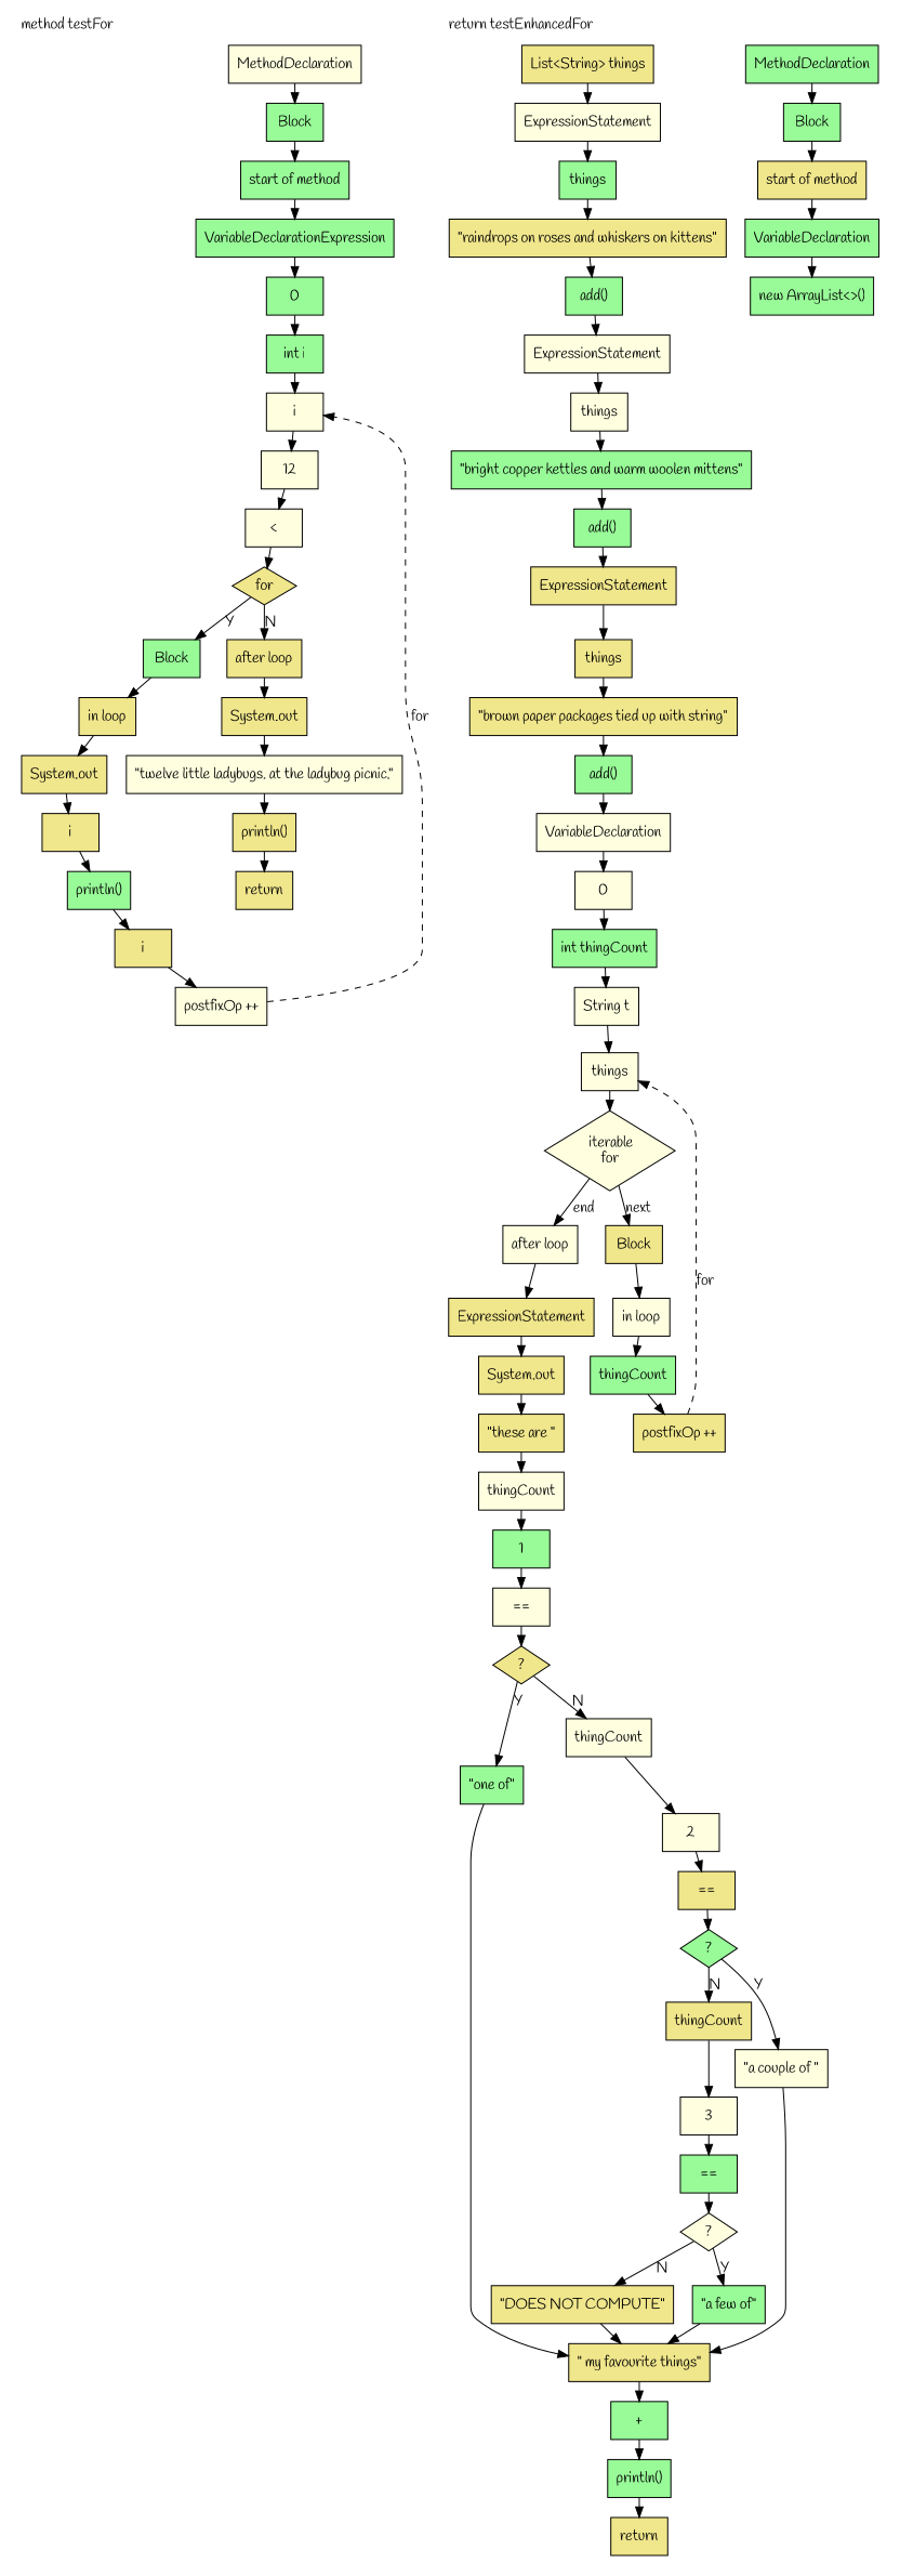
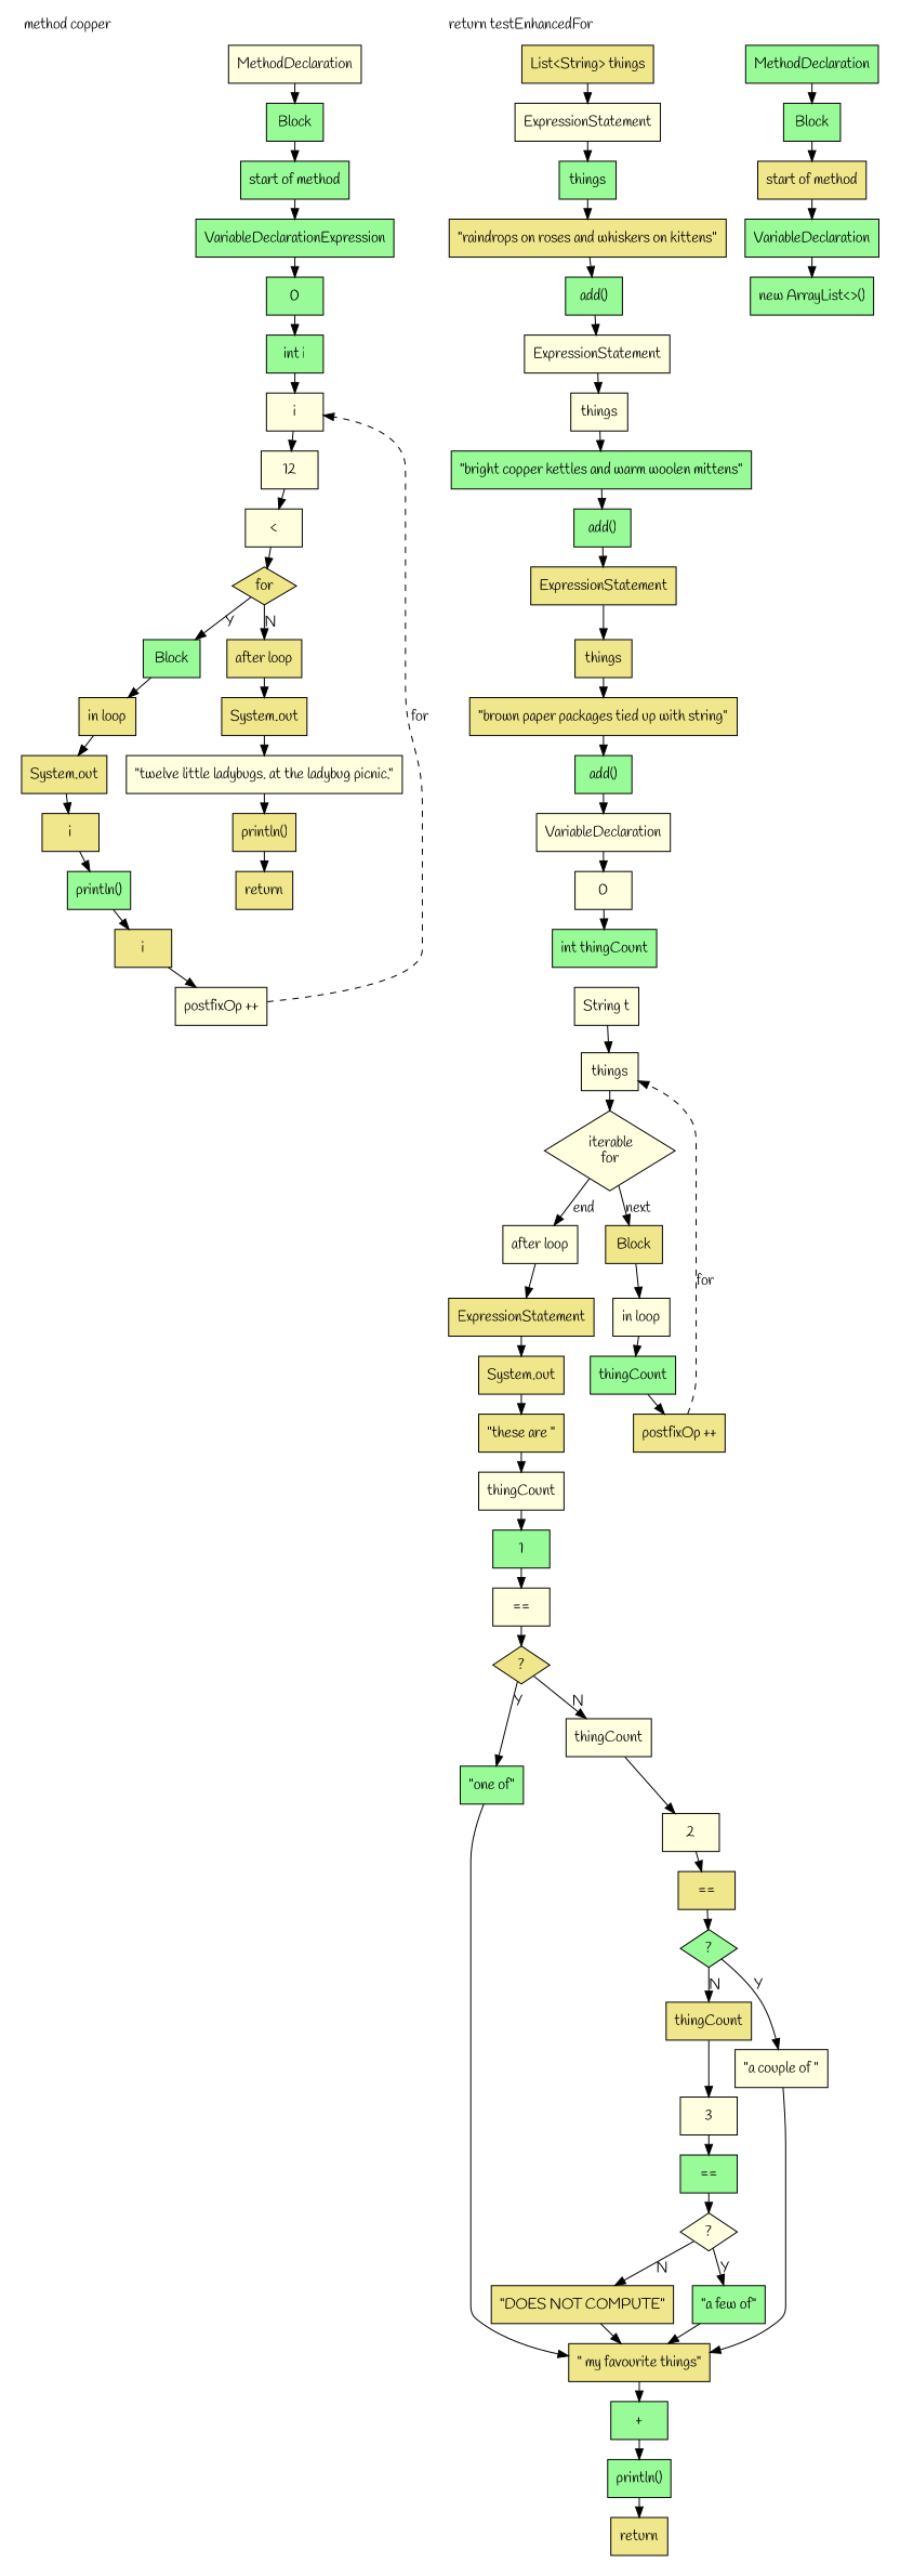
  digraph {
    compound=true
    fontname=Handlee
    node [fillcolor=khaki fontname=Handlee shape=rect style=filled]
    edge [fontname=Handlee]
    n1 [fillcolor=lightyellow label=MethodDeclaration]
    n2 [fillcolor=palegreen label=Block]
    n3 [fillcolor=palegreen label="start of method"]
    n4 [label=for shape=diamond]
    n5 [fillcolor=palegreen label=VariableDeclarationExpression]
    n6 [fillcolor=palegreen label="int i"]
    n7 [fillcolor=palegreen label=0]
    n8 [fillcolor=lightyellow label="<"]
    n9 [fillcolor=lightyellow label=i]
    n10 [fillcolor=lightyellow label=12]
    n11 [fillcolor=lightyellow label="postfixOp ++"]
    n12 [label=i]
    n13 [fillcolor=palegreen label=Block]
    n14 [label="in loop"]
    n15 [fillcolor=palegreen label="println()"]
    n16 [label="System.out"]
    n17 [label=i]
    n18 [label="after loop"]
    n19 [label="println()"]
    n20 [label="System.out"]
    n21 [fillcolor=lightyellow label="\"twelve little ladybugs. at the ladybug picnic.\""]
    n22 [label=return]
    n23 [fillcolor=palegreen label=MethodDeclaration]
    n24 [fillcolor=palegreen label=Block]
    n25 [label="start of method"]
    n26 [fillcolor=palegreen label=VariableDeclaration]
    n27 [label="List<String> things"]
    n28 [fillcolor=palegreen label="new ArrayList<>()"]
    n29 [fillcolor=lightyellow label=ExpressionStatement]
    n30 [fillcolor=palegreen label="add()"]
    n31 [fillcolor=palegreen label=things]
    n32 [label="\"raindrops on roses and whiskers on kittens\""]
    n33 [fillcolor=lightyellow label=ExpressionStatement]
    n34 [fillcolor=palegreen label="add()"]
    n35 [fillcolor=lightyellow label=things]
    n36 [fillcolor=palegreen label="\"bright copper kettles and warm woolen mittens\""]
    n37 [label=ExpressionStatement]
    n38 [fillcolor=palegreen label="add()"]
    n39 [label=things]
    n40 [label="\"brown paper packages tied up with string\""]
    n41 [fillcolor=lightyellow label=VariableDeclaration]
    n42 [fillcolor=palegreen label="int thingCount"]
    n43 [fillcolor=lightyellow label=0]
    n44 [fillcolor=lightyellow label=" iterable\nfor" shape=diamond]
    n45 [fillcolor=lightyellow label="String t"]
    n46 [fillcolor=lightyellow label=things]
    n47 [label=Block]
    n48 [fillcolor=lightyellow label="in loop"]
    n49 [label="postfixOp ++"]
    n50 [fillcolor=palegreen label=thingCount]
    n51 [fillcolor=lightyellow label="after loop"]
    n52 [label=ExpressionStatement]
    n53 [fillcolor=palegreen label="println()"]
    n54 [label="System.out"]
    n55 [fillcolor=palegreen label="+"]
    n56 [label="\"these are \""]
    n57 [label="?" shape=diamond]
    n58 [fillcolor=lightyellow label="=="]
    n59 [fillcolor=lightyellow label=thingCount]
    n60 [fillcolor=palegreen label=1]
    n61 [fillcolor=palegreen label="\"one of\""]
    n62 [fillcolor=palegreen label="?" shape=diamond]
    n63 [label="=="]
    n64 [fillcolor=lightyellow label=thingCount]
    n65 [fillcolor=lightyellow label=2]
    n66 [fillcolor=lightyellow label="\"a couple of \""]
    n67 [fillcolor=lightyellow label="?" shape=diamond]
    n68 [fillcolor=palegreen label="=="]
    n69 [label=thingCount]
    n70 [fillcolor=lightyellow label=3]
    n71 [fillcolor=palegreen label="\"a few of\""]
    n72 [label="\"DOES NOT COMPUTE\""]
    n73 [label="\" my favourite things\""]
    n74 [label=return]
    subgraph cluster_1 {
-     label="method testFor"
+     label="method copper"
      labeljust=l
      pencolor=transparent
      ranksep=0.5
      n1
      n2
      n3
      n4
      n5
      n6
      n7
      n8
      n9
      n10
      n11
      n12
      n13
      n14
      n15
      n16
      n17
      n18
      n19
      n20
      n21
      n22
    }
    subgraph cluster_2 {
      label="return testEnhancedFor"
      labeljust=l
      pencolor=transparent
      ranksep=0.5
      n23
      n24
      n25
      n26
      n27
      n28
      n29
      n30
      n31
      n32
      n33
      n34
      n35
      n36
      n37
      n38
      n39
      n40
      n41
      n42
      n43
      n44
      n45
      n46
      n47
      n48
      n49
      n50
      n51
      n52
      n53
      n54
      n55
      n56
      n57
      n58
      n59
      n60
      n61
      n62
      n63
      n64
      n65
      n66
      n67
      n68
      n69
      n70
      n71
      n72
      n73
      n74
    }
    n1 -> n2
    n2 -> n3
    n3 -> n5
    n4 -> n13 [label=Y]
    n4 -> n18 [label=N]
    n5 -> n7
    n6 -> n9
    n7 -> n6
    n8 -> n4
    n9 -> n10
    n10 -> n8
    n11 -> n9 [label=for style=dashed]
    n12 -> n11
    n13 -> n14
    n14 -> n16
    n15 -> n12
    n16 -> n17
    n17 -> n15
    n18 -> n20
    n19 -> n22
    n20 -> n21
    n21 -> n19
    n23 -> n24
    n24 -> n25
    n25 -> n26
    n26 -> n28
    n27 -> n29
    n29 -> n31
    n30 -> n33
    n31 -> n32
    n32 -> n30
    n33 -> n35
    n34 -> n37
    n35 -> n36
    n36 -> n34
    n37 -> n39
    n38 -> n41
    n39 -> n40
    n40 -> n38
    n41 -> n43
-   n42 -> n45
    n43 -> n42
    n44 -> n47 [label=next]
    n44 -> n51 [label=end]
    n45 -> n46
    n46 -> n44
    n47 -> n48
    n48 -> n50
    n49 -> n46 [label=for style=dashed]
    n50 -> n49
    n51 -> n52
    n52 -> n54
    n53 -> n74
    n54 -> n56
    n55 -> n53
    n56 -> n59
    n57 -> n61 [label=Y]
    n57 -> n64 [label=N]
    n58 -> n57
    n59 -> n60
    n60 -> n58
    n61 -> n73
    n62 -> n66 [label=Y]
    n62 -> n69 [label=N]
    n63 -> n62
    n64 -> n65
    n65 -> n63
    n66 -> n73
    n67 -> n71 [label=Y]
    n67 -> n72 [label=N]
    n68 -> n67
    n69 -> n70
    n70 -> n68
    n71 -> n73
    n72 -> n73
    n73 -> n55
  }
